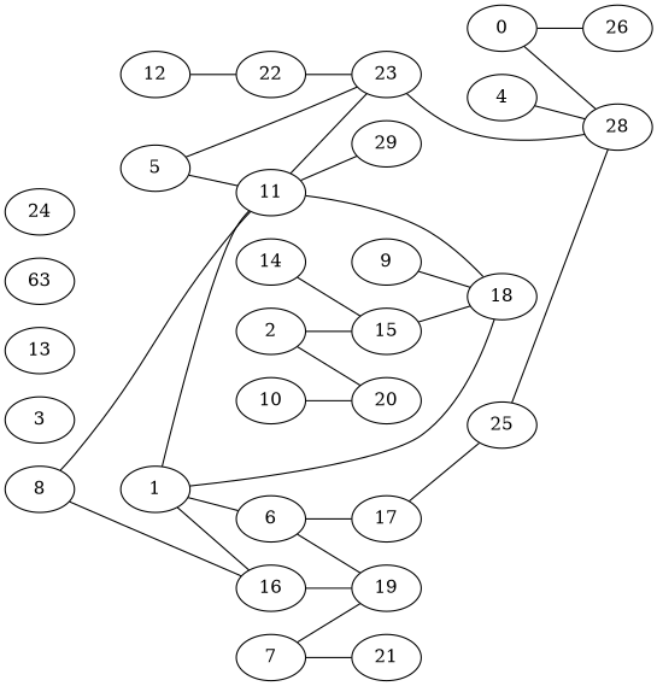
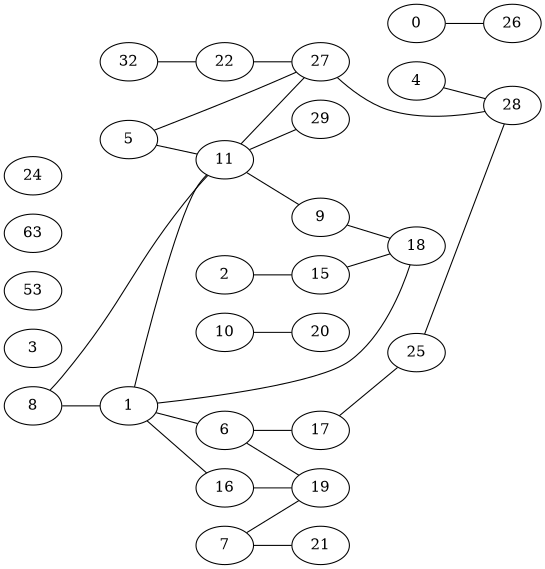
  graph {
    rankdir=LR
    0
    26
    28
    1
    6
    11
    16
    18
    17
    19
-   27 [label=23]
+   27
    29
    2
    15
    20
    3
    4
    5
    25
    7
    21
    8
    9
    10
-   12
+   12 [label=32]
    22
-   13
-   14
+   13 [label=53]
    n29 [label=63]
    24
    0 -- 26
-   0 -- 28
    1 -- 6
    1 -- 11
    1 -- 16
    1 -- 18
    6 -- 17
    6 -- 19
-   11 -- 18
+   11 -- 9
    11 -- 27
    11 -- 29
    16 -- 19
    17 -- 25
    27 -- 28
    2 -- 15
-   2 -- 20
    15 -- 18
    4 -- 28
    5 -- 11
    5 -- 27
    25 -- 28
    7 -- 19
    7 -- 21
    8 -- 11
-   8 -- 16
+   8 -- 1
    9 -- 18
    10 -- 20
    12 -- 22
    22 -- 27
-   14 -- 15
  }
